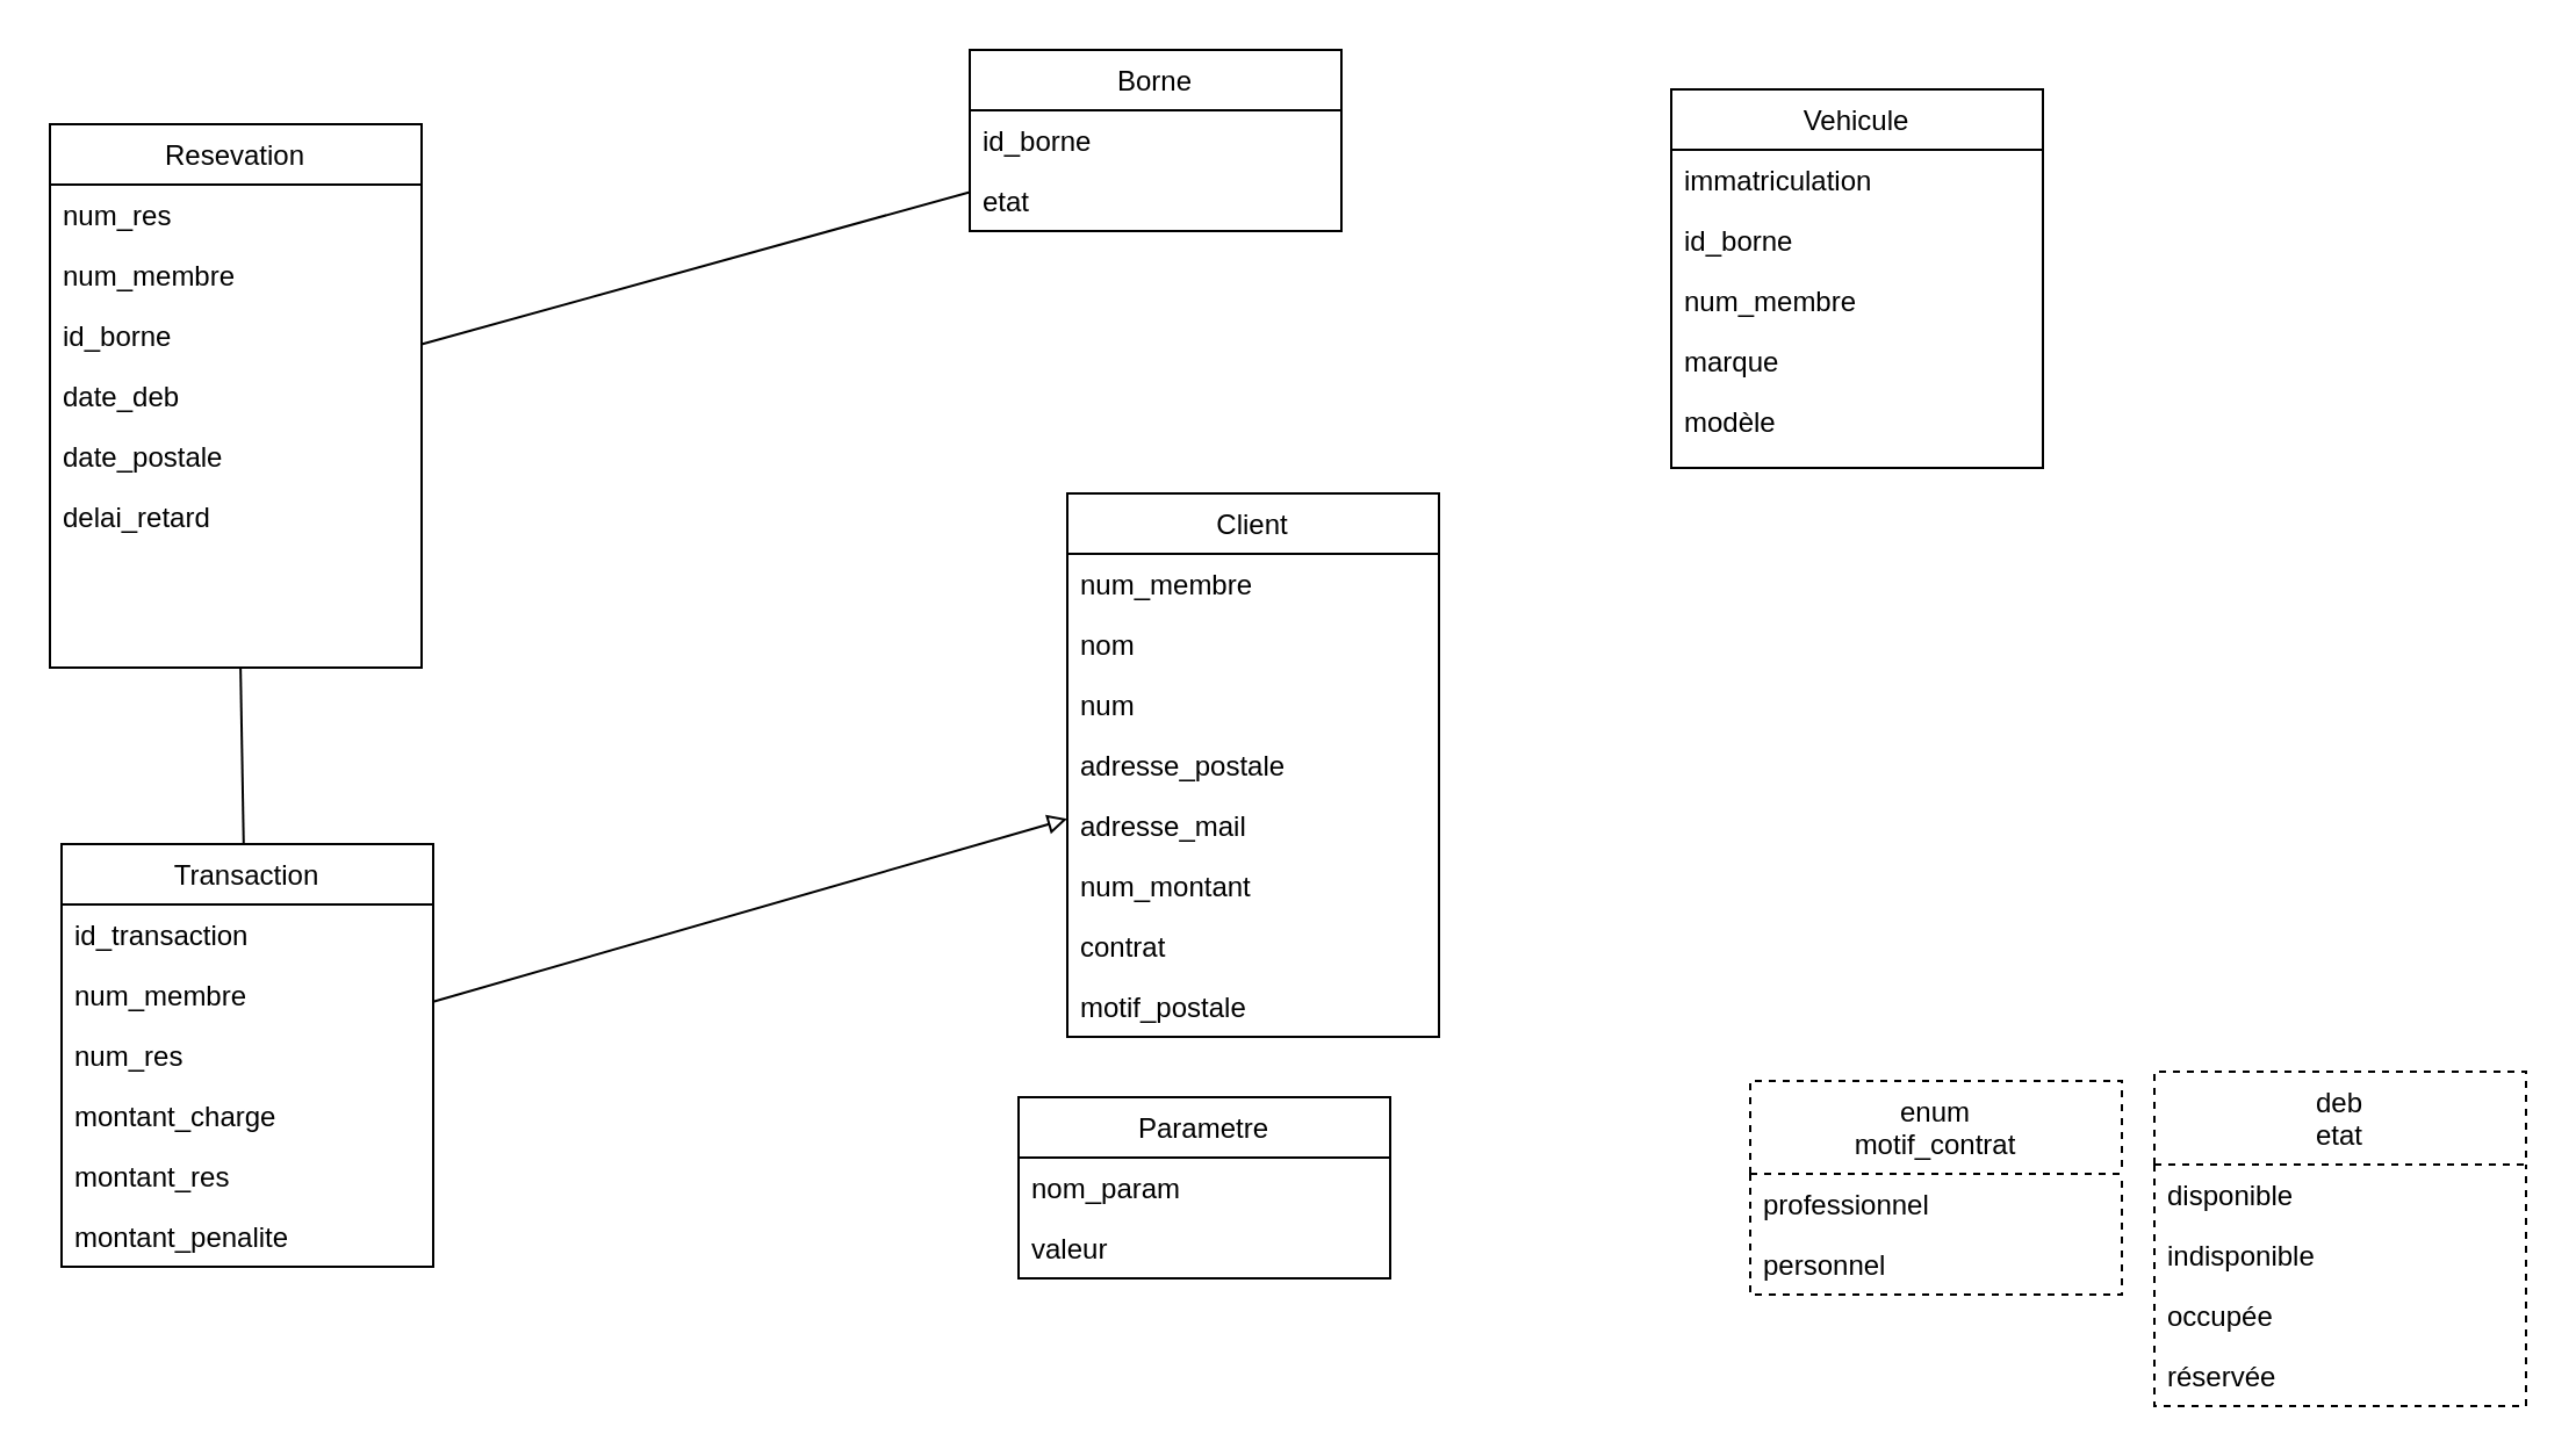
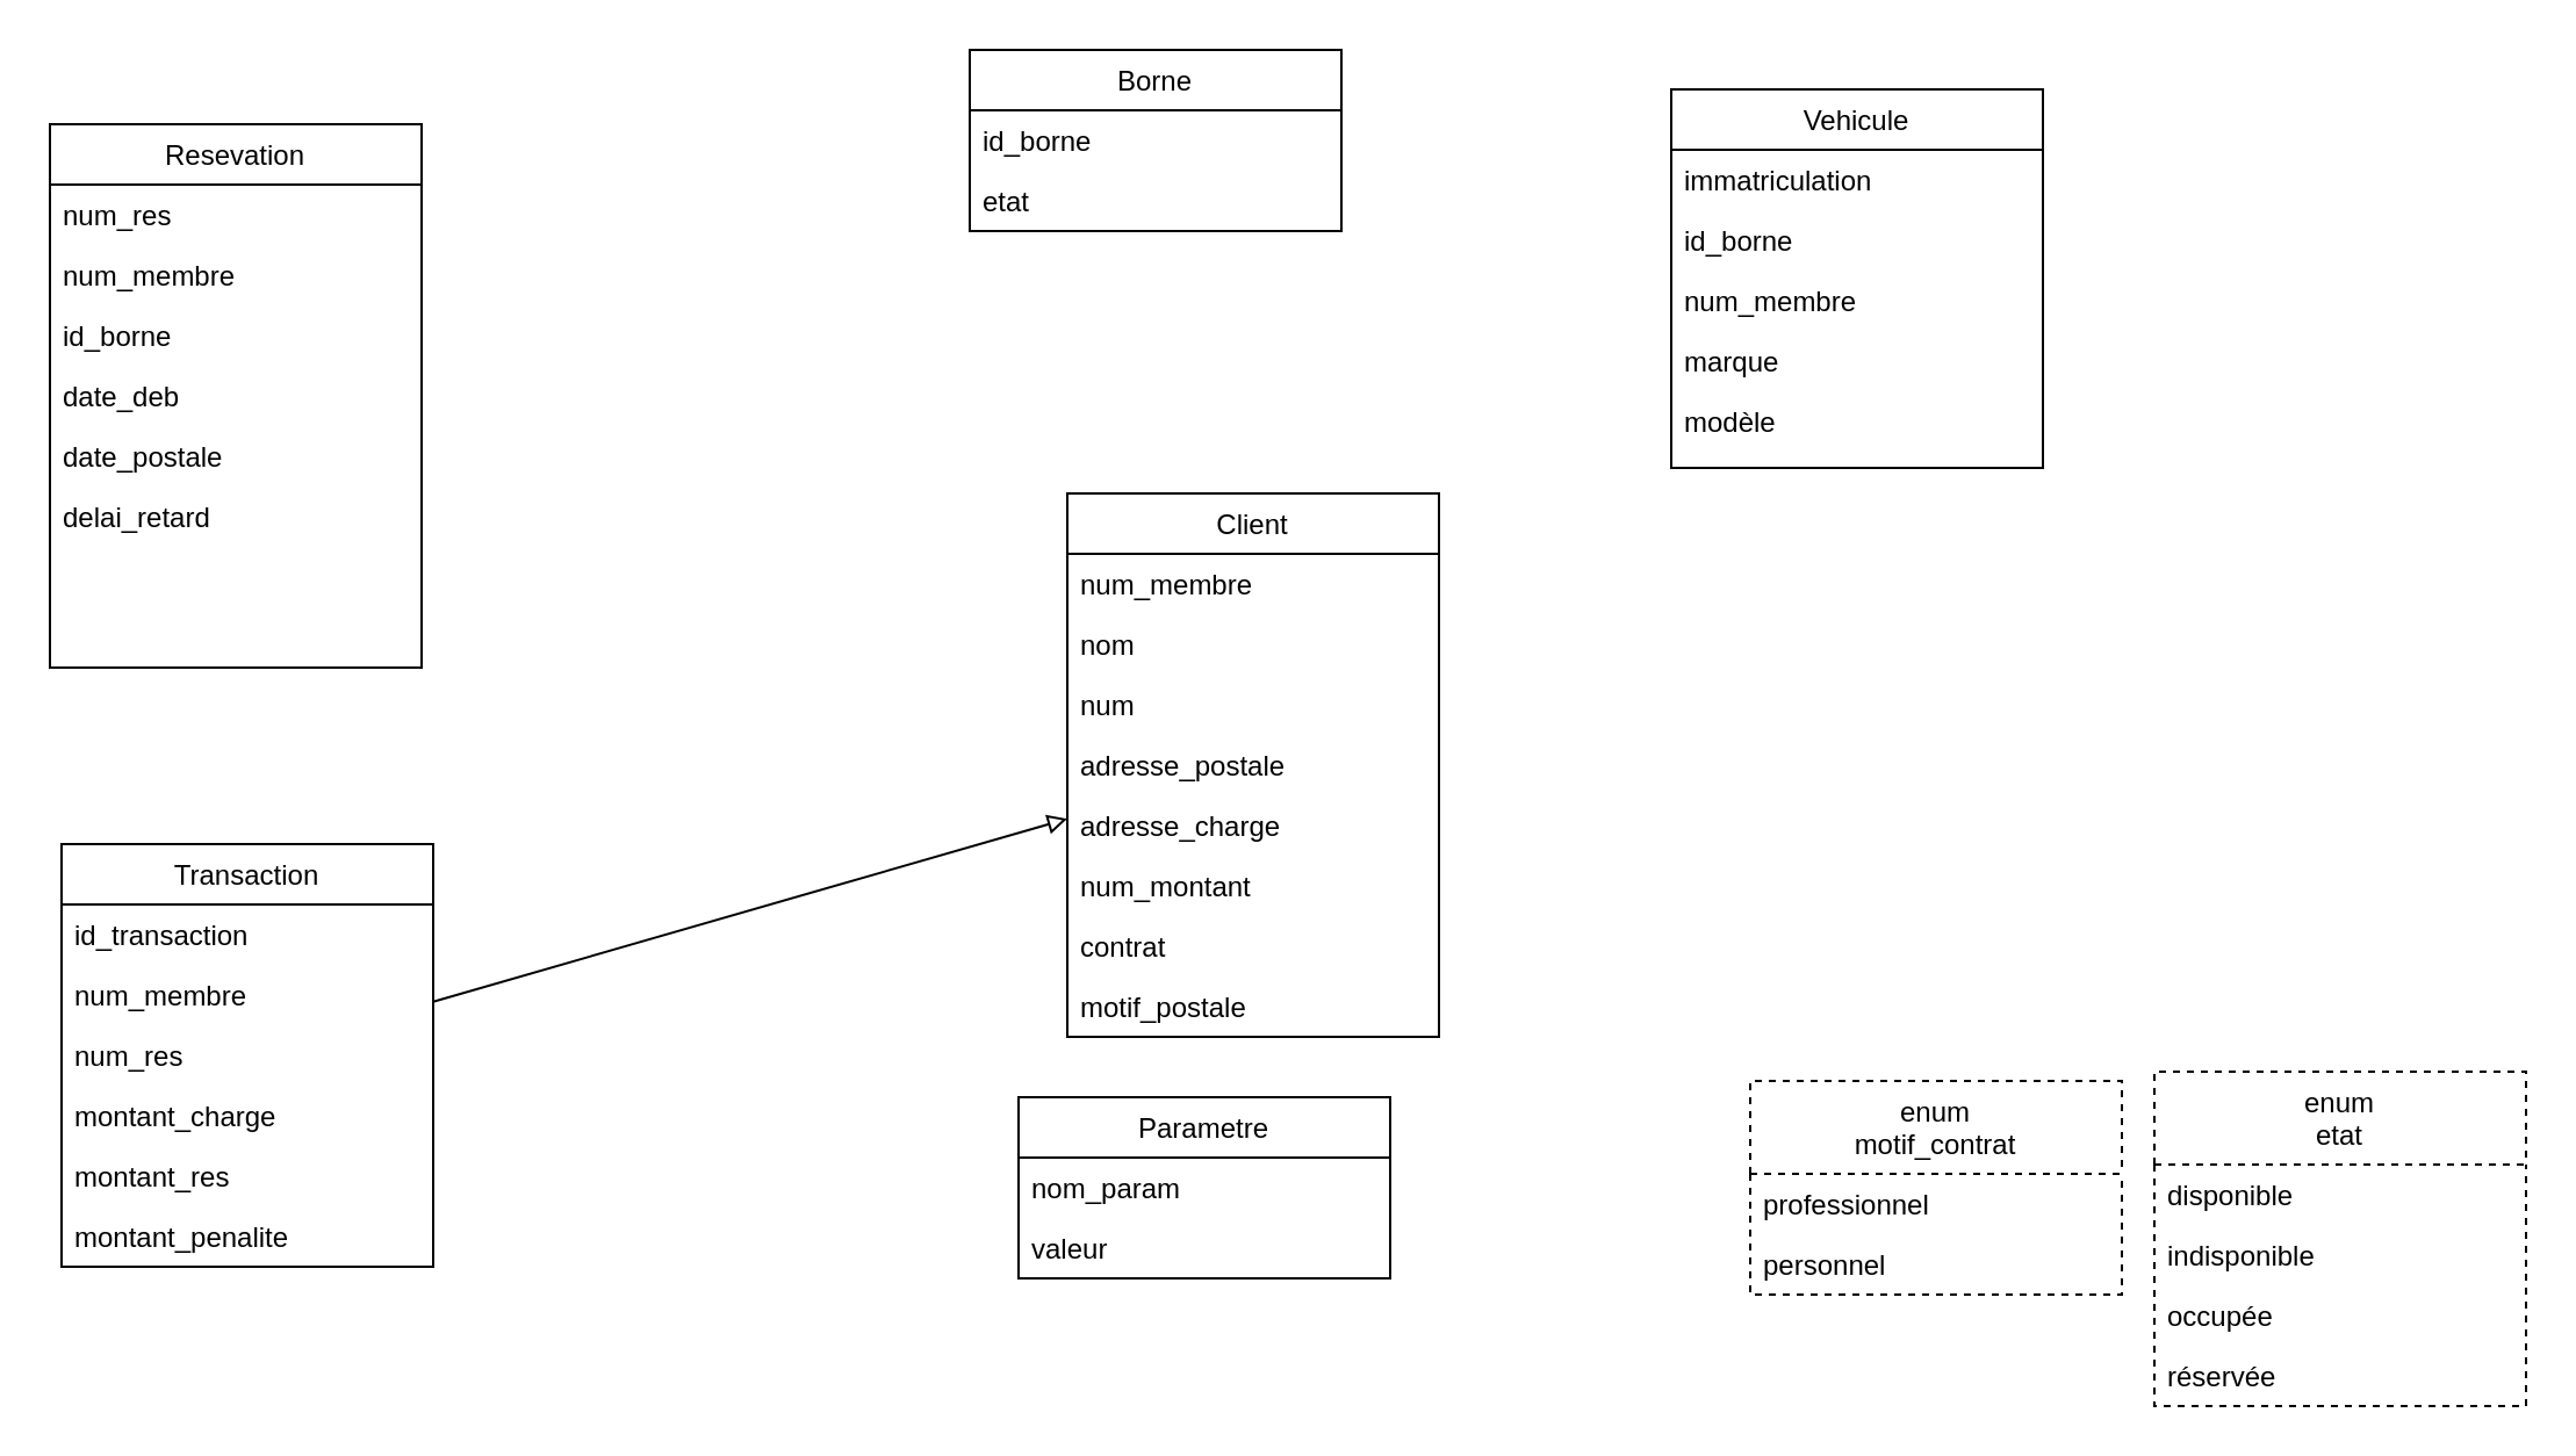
  <mxCell id="0" />
  <mxCell id="1" parent="0" />
  <mxCell id="2" value="Resevation" style="swimlane;fontStyle=0;align=center;verticalAlign=top;childLayout=stackLayout;horizontal=1;startSize=26;horizontalStack=0;resizeParent=1;resizeLast=0;collapsible=1;marginBottom=0;rounded=0;shadow=0;strokeWidth=1;" vertex="1" parent="1"><mxGeometry x="20.999" y="52.995" width="160" height="234" as="geometry"><mxRectangle x="230" y="140" width="160" height="26" as="alternateBounds" /></mxGeometry></mxCell>
  <mxCell id="3" value="num_res" style="text;align=left;verticalAlign=top;spacingLeft=4;spacingRight=4;overflow=hidden;rotatable=0;points=[[0,0.5],[1,0.5]];portConstraint=eastwest;" vertex="1" parent="2"><mxGeometry y="26" width="160" height="26" as="geometry" /></mxCell>
  <mxCell id="4" value="num_membre" style="text;align=left;verticalAlign=top;spacingLeft=4;spacingRight=4;overflow=hidden;rotatable=0;points=[[0,0.5],[1,0.5]];portConstraint=eastwest;" vertex="1" parent="2"><mxGeometry y="52" width="160" height="26" as="geometry" /></mxCell>
  <mxCell id="5" value="id_borne" style="text;align=left;verticalAlign=top;spacingLeft=4;spacingRight=4;overflow=hidden;rotatable=0;points=[[0,0.5],[1,0.5]];portConstraint=eastwest;" vertex="1" parent="2"><mxGeometry y="78" width="160" height="26" as="geometry" /></mxCell>
  <mxCell id="6" value="date_deb" style="text;align=left;verticalAlign=top;spacingLeft=4;spacingRight=4;overflow=hidden;rotatable=0;points=[[0,0.5],[1,0.5]];portConstraint=eastwest;rounded=0;shadow=0;html=0;" vertex="1" parent="2"><mxGeometry y="104" width="160" height="26" as="geometry" /></mxCell>
  <mxCell id="7" value="date_postale" style="text;align=left;verticalAlign=top;spacingLeft=4;spacingRight=4;overflow=hidden;rotatable=0;points=[[0,0.5],[1,0.5]];portConstraint=eastwest;rounded=0;shadow=0;html=0;" vertex="1" parent="2"><mxGeometry y="130" width="160" height="26" as="geometry" /></mxCell>
  <mxCell id="8" value="delai_retard" style="text;align=left;verticalAlign=top;spacingLeft=4;spacingRight=4;overflow=hidden;rotatable=0;points=[[0,0.5],[1,0.5]];portConstraint=eastwest;" vertex="1" parent="2"><mxGeometry y="156" width="160" height="26" as="geometry" /></mxCell>
  <mxCell id="9" style="edgeStyle=none;rounded=0;orthogonalLoop=1;jettySize=auto;html=1;endArrow=block;endFill=0;" edge="1" parent="1" source="11" target="22"><mxGeometry relative="1" as="geometry" /></mxCell>
- <mxCell id="10" style="edgeStyle=none;rounded=0;orthogonalLoop=1;jettySize=auto;html=1;endArrow=none;endFill=0;" edge="1" parent="1" source="11" target="2"><mxGeometry relative="1" as="geometry" /></mxCell>
  <mxCell id="11" value="Transaction" style="swimlane;fontStyle=0;align=center;verticalAlign=top;childLayout=stackLayout;horizontal=1;startSize=26;horizontalStack=0;resizeParent=1;resizeLast=0;collapsible=1;marginBottom=0;rounded=0;shadow=0;strokeWidth=1;" vertex="1" parent="1"><mxGeometry x="25.999" y="362.995" width="160" height="182" as="geometry"><mxRectangle x="130" y="380" width="160" height="26" as="alternateBounds" /></mxGeometry></mxCell>
  <mxCell id="12" value="id_transaction" style="text;align=left;verticalAlign=top;spacingLeft=4;spacingRight=4;overflow=hidden;rotatable=0;points=[[0,0.5],[1,0.5]];portConstraint=eastwest;" vertex="1" parent="11"><mxGeometry y="26" width="160" height="26" as="geometry" /></mxCell>
  <mxCell id="13" value="num_membre" style="text;align=left;verticalAlign=top;spacingLeft=4;spacingRight=4;overflow=hidden;rotatable=0;points=[[0,0.5],[1,0.5]];portConstraint=eastwest;" vertex="1" parent="11"><mxGeometry y="52" width="160" height="26" as="geometry" /></mxCell>
  <mxCell id="14" value="num_res" style="text;align=left;verticalAlign=top;spacingLeft=4;spacingRight=4;overflow=hidden;rotatable=0;points=[[0,0.5],[1,0.5]];portConstraint=eastwest;fontStyle=0" vertex="1" parent="11"><mxGeometry y="78" width="160" height="26" as="geometry" /></mxCell>
  <mxCell id="15" value="montant_charge" style="text;align=left;verticalAlign=top;spacingLeft=4;spacingRight=4;overflow=hidden;rotatable=0;points=[[0,0.5],[1,0.5]];portConstraint=eastwest;" vertex="1" parent="11"><mxGeometry y="104" width="160" height="26" as="geometry" /></mxCell>
  <mxCell id="16" value="montant_res" style="text;align=left;verticalAlign=top;spacingLeft=4;spacingRight=4;overflow=hidden;rotatable=0;points=[[0,0.5],[1,0.5]];portConstraint=eastwest;" vertex="1" parent="11"><mxGeometry y="130" width="160" height="26" as="geometry" /></mxCell>
  <mxCell id="17" value="montant_penalite" style="text;align=left;verticalAlign=top;spacingLeft=4;spacingRight=4;overflow=hidden;rotatable=0;points=[[0,0.5],[1,0.5]];portConstraint=eastwest;" vertex="1" parent="11"><mxGeometry y="156" width="160" height="26" as="geometry" /></mxCell>
- <mxCell id="18" style="edgeStyle=none;rounded=0;orthogonalLoop=1;jettySize=auto;html=1;endArrow=none;endFill=0;" edge="1" parent="1" source="19" target="2"><mxGeometry relative="1" as="geometry" /></mxCell>
  <mxCell id="19" value="Borne" style="swimlane;fontStyle=0;align=center;verticalAlign=top;childLayout=stackLayout;horizontal=1;startSize=26;horizontalStack=0;resizeParent=1;resizeLast=0;collapsible=1;marginBottom=0;rounded=0;shadow=0;strokeWidth=1;" vertex="1" parent="1"><mxGeometry x="416.999" y="20.995" width="160" height="78" as="geometry"><mxRectangle x="340" y="380" width="170" height="26" as="alternateBounds" /></mxGeometry></mxCell>
  <mxCell id="20" value="id_borne" style="text;align=left;verticalAlign=top;spacingLeft=4;spacingRight=4;overflow=hidden;rotatable=0;points=[[0,0.5],[1,0.5]];portConstraint=eastwest;" vertex="1" parent="19"><mxGeometry y="26" width="160" height="26" as="geometry" /></mxCell>
  <mxCell id="21" value="etat" style="text;align=left;verticalAlign=top;spacingLeft=4;spacingRight=4;overflow=hidden;rotatable=0;points=[[0,0.5],[1,0.5]];portConstraint=eastwest;" vertex="1" parent="19"><mxGeometry y="52" width="160" height="26" as="geometry" /></mxCell>
  <mxCell id="22" value="Client" style="swimlane;fontStyle=0;align=center;verticalAlign=top;childLayout=stackLayout;horizontal=1;startSize=26;horizontalStack=0;resizeParent=1;resizeLast=0;collapsible=1;marginBottom=0;rounded=0;shadow=0;strokeWidth=1;" vertex="1" parent="1"><mxGeometry x="458.999" y="211.995" width="160" height="234" as="geometry"><mxRectangle x="550" y="140" width="160" height="26" as="alternateBounds" /></mxGeometry></mxCell>
  <mxCell id="23" value="num_membre" style="text;align=left;verticalAlign=top;spacingLeft=4;spacingRight=4;overflow=hidden;rotatable=0;points=[[0,0.5],[1,0.5]];portConstraint=eastwest;" vertex="1" parent="22"><mxGeometry y="26" width="160" height="26" as="geometry" /></mxCell>
  <mxCell id="24" value="nom" style="text;align=left;verticalAlign=top;spacingLeft=4;spacingRight=4;overflow=hidden;rotatable=0;points=[[0,0.5],[1,0.5]];portConstraint=eastwest;rounded=0;shadow=0;html=0;" vertex="1" parent="22"><mxGeometry y="52" width="160" height="26" as="geometry" /></mxCell>
  <mxCell id="25" value="num" style="text;align=left;verticalAlign=top;spacingLeft=4;spacingRight=4;overflow=hidden;rotatable=0;points=[[0,0.5],[1,0.5]];portConstraint=eastwest;rounded=0;shadow=0;html=0;" vertex="1" parent="22"><mxGeometry y="78" width="160" height="26" as="geometry" /></mxCell>
  <mxCell id="26" value="adresse_postale" style="text;align=left;verticalAlign=top;spacingLeft=4;spacingRight=4;overflow=hidden;rotatable=0;points=[[0,0.5],[1,0.5]];portConstraint=eastwest;rounded=0;shadow=0;html=0;" vertex="1" parent="22"><mxGeometry y="104" width="160" height="26" as="geometry" /></mxCell>
- <mxCell id="27" value="adresse_mail" style="text;align=left;verticalAlign=top;spacingLeft=4;spacingRight=4;overflow=hidden;rotatable=0;points=[[0,0.5],[1,0.5]];portConstraint=eastwest;rounded=0;shadow=0;html=0;" vertex="1" parent="22"><mxGeometry y="130" width="160" height="26" as="geometry" /></mxCell>
+ <mxCell id="27" value="adresse_charge" style="text;align=left;verticalAlign=top;spacingLeft=4;spacingRight=4;overflow=hidden;rotatable=0;points=[[0,0.5],[1,0.5]];portConstraint=eastwest;rounded=0;shadow=0;html=0;" vertex="1" parent="22"><mxGeometry y="130" width="160" height="26" as="geometry" /></mxCell>
  <mxCell id="28" value="num_montant" style="text;align=left;verticalAlign=top;spacingLeft=4;spacingRight=4;overflow=hidden;rotatable=0;points=[[0,0.5],[1,0.5]];portConstraint=eastwest;" vertex="1" parent="22"><mxGeometry y="156" width="160" height="26" as="geometry" /></mxCell>
  <mxCell id="29" value="contrat" style="text;align=left;verticalAlign=top;spacingLeft=4;spacingRight=4;overflow=hidden;rotatable=0;points=[[0,0.5],[1,0.5]];portConstraint=eastwest;" vertex="1" parent="22"><mxGeometry y="182" width="160" height="26" as="geometry" /></mxCell>
  <mxCell id="30" value="motif_postale" style="text;align=left;verticalAlign=top;spacingLeft=4;spacingRight=4;overflow=hidden;rotatable=0;points=[[0,0.5],[1,0.5]];portConstraint=eastwest;" vertex="1" parent="22"><mxGeometry y="208" width="160" height="26" as="geometry" /></mxCell>
  <mxCell id="31" value="Vehicule" style="swimlane;fontStyle=0;align=center;verticalAlign=top;childLayout=stackLayout;horizontal=1;startSize=26;horizontalStack=0;resizeParent=1;resizeLast=0;collapsible=1;marginBottom=0;rounded=0;shadow=0;strokeWidth=1;" vertex="1" parent="1"><mxGeometry x="719" y="38" width="160" height="163" as="geometry"><mxRectangle x="550" y="140" width="160" height="26" as="alternateBounds" /></mxGeometry></mxCell>
  <mxCell id="32" value="immatriculation" style="text;align=left;verticalAlign=top;spacingLeft=4;spacingRight=4;overflow=hidden;rotatable=0;points=[[0,0.5],[1,0.5]];portConstraint=eastwest;rounded=0;shadow=0;html=0;" vertex="1" parent="31"><mxGeometry y="26" width="160" height="26" as="geometry" /></mxCell>
  <mxCell id="33" value="id_borne" style="text;align=left;verticalAlign=top;spacingLeft=4;spacingRight=4;overflow=hidden;rotatable=0;points=[[0,0.5],[1,0.5]];portConstraint=eastwest;" vertex="1" parent="31"><mxGeometry y="52" width="160" height="26" as="geometry" /></mxCell>
  <mxCell id="34" value="num_membre" style="text;align=left;verticalAlign=top;spacingLeft=4;spacingRight=4;overflow=hidden;rotatable=0;points=[[0,0.5],[1,0.5]];portConstraint=eastwest;" vertex="1" parent="31"><mxGeometry y="78" width="160" height="26" as="geometry" /></mxCell>
  <mxCell id="35" value="marque" style="text;align=left;verticalAlign=top;spacingLeft=4;spacingRight=4;overflow=hidden;rotatable=0;points=[[0,0.5],[1,0.5]];portConstraint=eastwest;rounded=0;shadow=0;html=0;" vertex="1" parent="31"><mxGeometry y="104" width="160" height="26" as="geometry" /></mxCell>
  <mxCell id="36" value="modèle" style="text;align=left;verticalAlign=top;spacingLeft=4;spacingRight=4;overflow=hidden;rotatable=0;points=[[0,0.5],[1,0.5]];portConstraint=eastwest;rounded=0;shadow=0;html=0;" vertex="1" parent="31"><mxGeometry y="130" width="160" height="26" as="geometry" /></mxCell>
- <mxCell id="37" value="deb&#10;etat" style="swimlane;fontStyle=0;align=center;verticalAlign=top;childLayout=stackLayout;horizontal=1;startSize=40;horizontalStack=0;resizeParent=1;resizeLast=0;collapsible=1;marginBottom=0;rounded=0;shadow=0;strokeWidth=1;dashed=1;" vertex="1" parent="1"><mxGeometry x="926.999" y="460.995" width="160" height="144" as="geometry"><mxRectangle x="340" y="380" width="170" height="26" as="alternateBounds" /></mxGeometry></mxCell>
+ <mxCell id="37" value="enum&#10;etat" style="swimlane;fontStyle=0;align=center;verticalAlign=top;childLayout=stackLayout;horizontal=1;startSize=40;horizontalStack=0;resizeParent=1;resizeLast=0;collapsible=1;marginBottom=0;rounded=0;shadow=0;strokeWidth=1;dashed=1;" vertex="1" parent="1"><mxGeometry x="926.999" y="460.995" width="160" height="144" as="geometry"><mxRectangle x="340" y="380" width="170" height="26" as="alternateBounds" /></mxGeometry></mxCell>
  <mxCell id="38" value="disponible" style="text;align=left;verticalAlign=top;spacingLeft=4;spacingRight=4;overflow=hidden;rotatable=0;points=[[0,0.5],[1,0.5]];portConstraint=eastwest;" vertex="1" parent="37"><mxGeometry y="40" width="160" height="26" as="geometry" /></mxCell>
  <mxCell id="39" value="indisponible" style="text;align=left;verticalAlign=top;spacingLeft=4;spacingRight=4;overflow=hidden;rotatable=0;points=[[0,0.5],[1,0.5]];portConstraint=eastwest;" vertex="1" parent="37"><mxGeometry y="66" width="160" height="26" as="geometry" /></mxCell>
  <mxCell id="40" value="occupée" style="text;align=left;verticalAlign=top;spacingLeft=4;spacingRight=4;overflow=hidden;rotatable=0;points=[[0,0.5],[1,0.5]];portConstraint=eastwest;" vertex="1" parent="37"><mxGeometry y="92" width="160" height="26" as="geometry" /></mxCell>
  <mxCell id="41" value="réservée" style="text;align=left;verticalAlign=top;spacingLeft=4;spacingRight=4;overflow=hidden;rotatable=0;points=[[0,0.5],[1,0.5]];portConstraint=eastwest;" vertex="1" parent="37"><mxGeometry y="118" width="160" height="26" as="geometry" /></mxCell>
  <mxCell id="42" value="Parametre" style="swimlane;fontStyle=0;align=center;verticalAlign=top;childLayout=stackLayout;horizontal=1;startSize=26;horizontalStack=0;resizeParent=1;resizeLast=0;collapsible=1;marginBottom=0;rounded=0;shadow=0;strokeWidth=1;" vertex="1" parent="1"><mxGeometry x="437.999" y="471.995" width="160" height="78" as="geometry"><mxRectangle x="340" y="380" width="170" height="26" as="alternateBounds" /></mxGeometry></mxCell>
  <mxCell id="43" value="nom_param" style="text;align=left;verticalAlign=top;spacingLeft=4;spacingRight=4;overflow=hidden;rotatable=0;points=[[0,0.5],[1,0.5]];portConstraint=eastwest;" vertex="1" parent="42"><mxGeometry y="26" width="160" height="26" as="geometry" /></mxCell>
  <mxCell id="44" value="valeur" style="text;align=left;verticalAlign=top;spacingLeft=4;spacingRight=4;overflow=hidden;rotatable=0;points=[[0,0.5],[1,0.5]];portConstraint=eastwest;" vertex="1" parent="42"><mxGeometry y="52" width="160" height="26" as="geometry" /></mxCell>
  <mxCell id="45" value="enum&#10;motif_contrat" style="swimlane;fontStyle=0;align=center;verticalAlign=top;childLayout=stackLayout;horizontal=1;startSize=40;horizontalStack=0;resizeParent=1;resizeLast=0;collapsible=1;marginBottom=0;rounded=0;shadow=0;strokeWidth=1;dashed=1;" vertex="1" parent="1"><mxGeometry x="753" y="465" width="160" height="92" as="geometry"><mxRectangle x="340" y="380" width="170" height="26" as="alternateBounds" /></mxGeometry></mxCell>
  <mxCell id="46" value="professionnel" style="text;align=left;verticalAlign=top;spacingLeft=4;spacingRight=4;overflow=hidden;rotatable=0;points=[[0,0.5],[1,0.5]];portConstraint=eastwest;" vertex="1" parent="45"><mxGeometry y="40" width="160" height="26" as="geometry" /></mxCell>
  <mxCell id="47" value="personnel" style="text;align=left;verticalAlign=top;spacingLeft=4;spacingRight=4;overflow=hidden;rotatable=0;points=[[0,0.5],[1,0.5]];portConstraint=eastwest;" vertex="1" parent="45"><mxGeometry y="66" width="160" height="26" as="geometry" /></mxCell>
